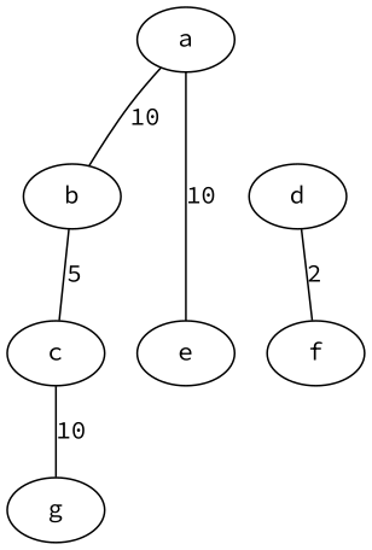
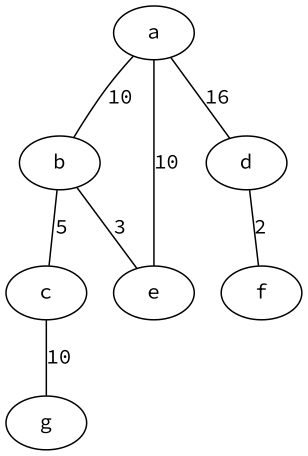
  graph {
    fontname="Source Code Pro"
    node [fontname="Source Code Pro"]
    edge [fontname="Source Code Pro" weight=10]
    a
    b
    d
    e
    c
    f
    g
    a -- b [label=10]
+   a -- d [label=16 weight=16]
    a -- e [label=10]
+   b -- e [label=3 weight=3]
    b -- c [label=5 weight=5]
    d -- f [label=2 weight=2]
    c -- g [label=10 weight=14]
  }
